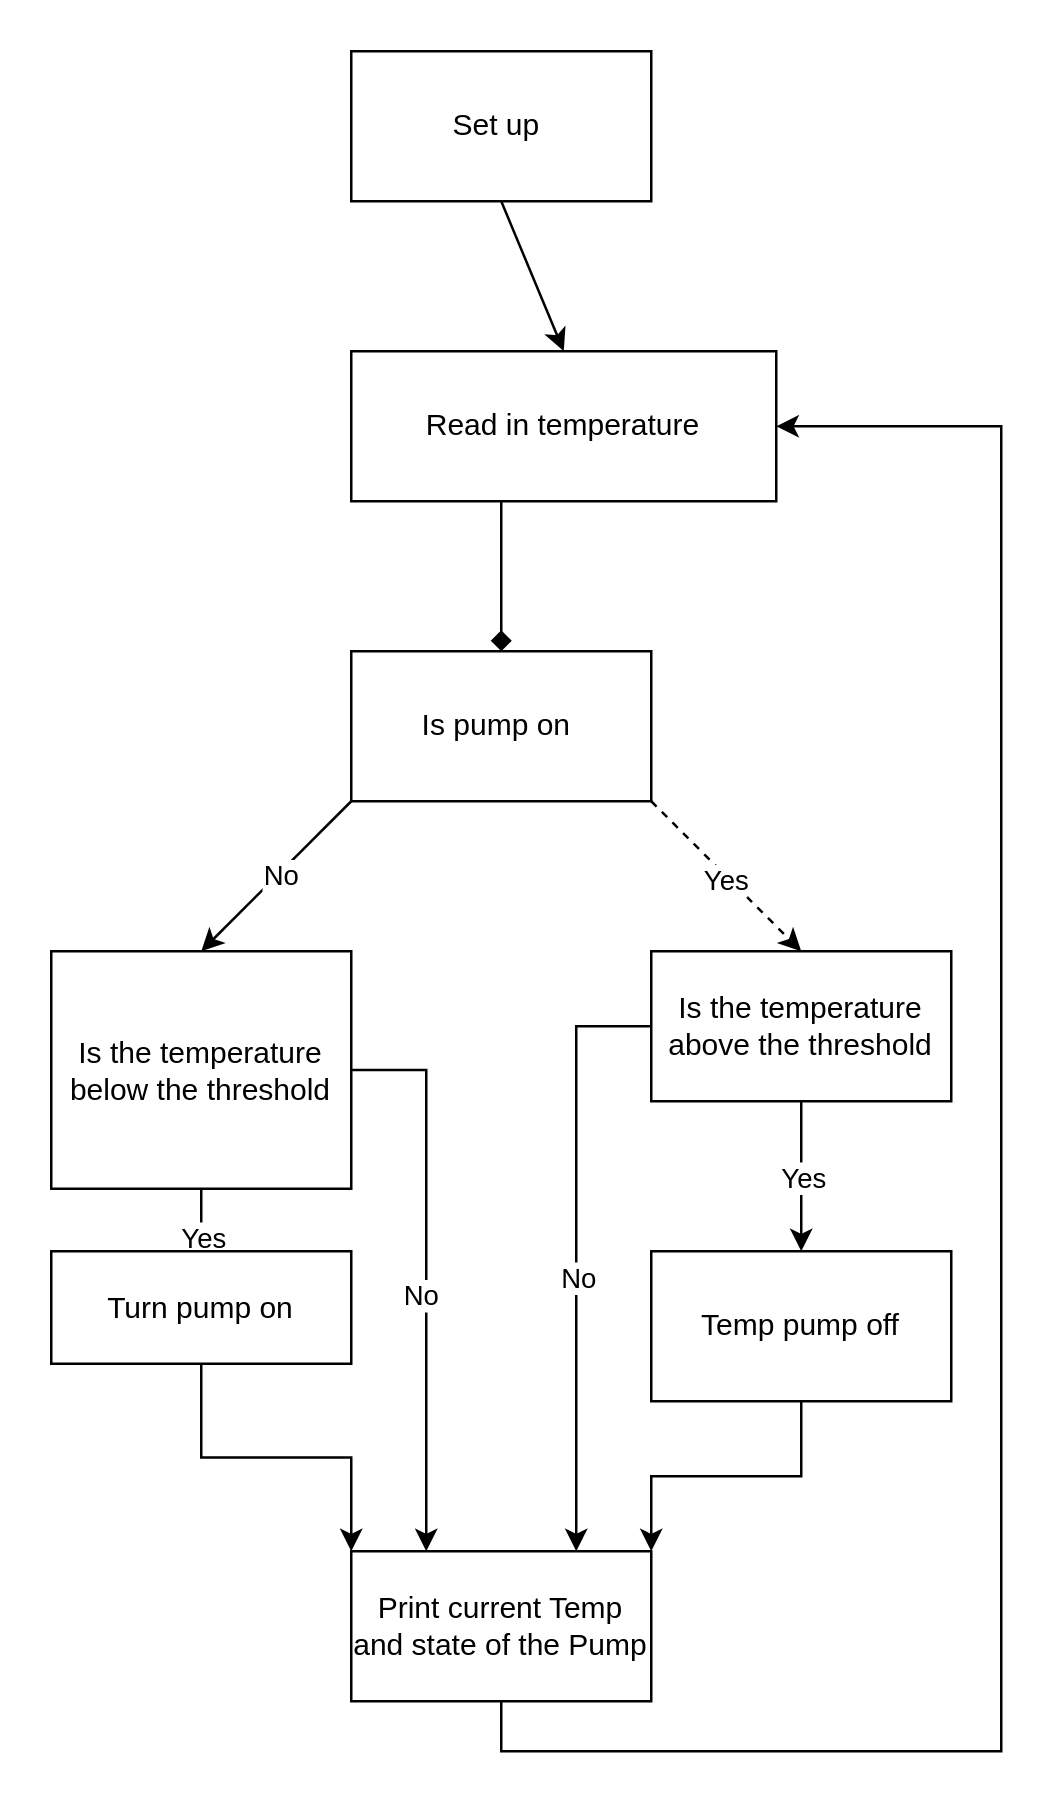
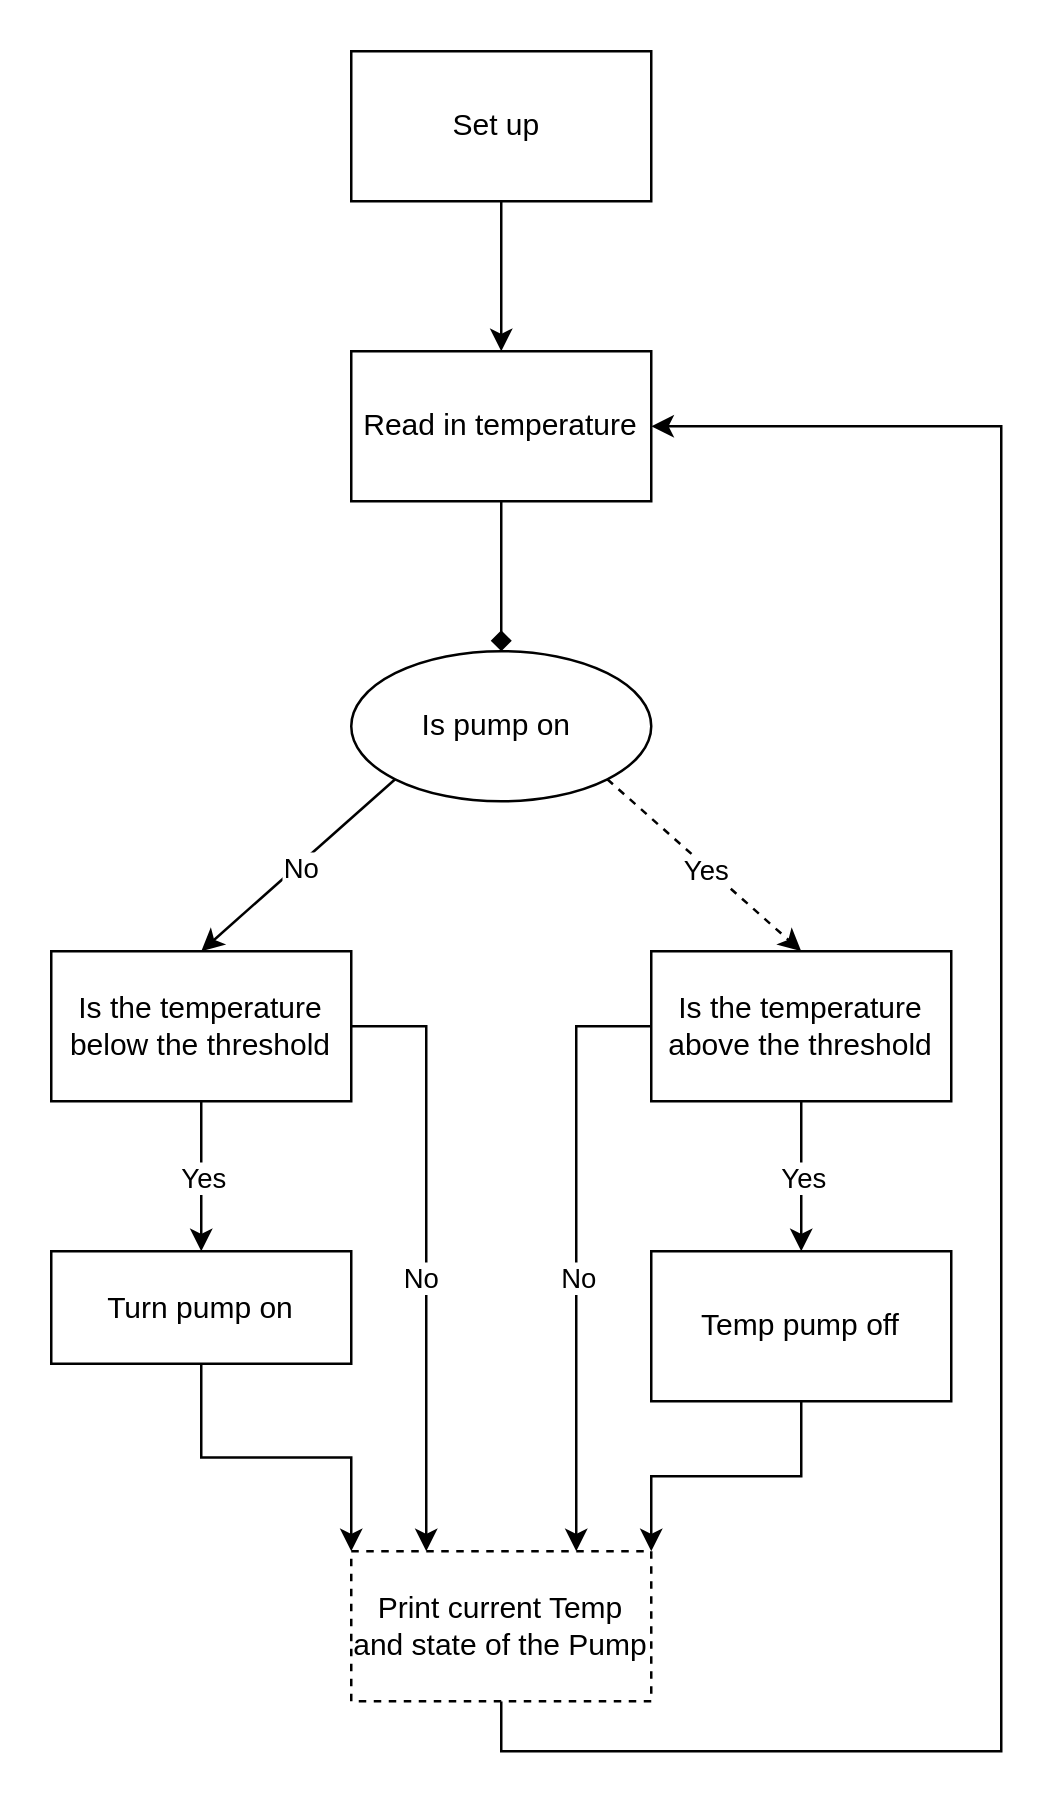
  <mxCell id="0" />
  <mxCell id="1" parent="0" />
  <mxCell id="2" value="Set up&amp;nbsp;" style="rounded=0;whiteSpace=wrap;html=1;" vertex="1" parent="1"><mxGeometry x="140" y="20" width="120" height="60" as="geometry" /></mxCell>
  <mxCell id="3" value="" style="edgeStyle=orthogonalEdgeStyle;rounded=0;orthogonalLoop=1;jettySize=auto;html=1;endArrow=diamond;" edge="1" parent="1" source="4" target="5"><mxGeometry relative="1" as="geometry"><Array as="points"><mxPoint x="200" y="230" /><mxPoint x="200" y="230" /></Array></mxGeometry></mxCell>
- <mxCell id="4" value="Read in temperature" style="rounded=0;whiteSpace=wrap;html=1;" vertex="1" parent="1"><mxGeometry x="140" y="140" width="170" height="60" as="geometry" /></mxCell>
- <mxCell id="5" value="Is pump on&amp;nbsp;" style="rounded=0;whiteSpace=wrap;html=1;" vertex="1" parent="1"><mxGeometry x="140" y="260" width="120" height="60" as="geometry" /></mxCell>
+ <mxCell id="4" value="Read in temperature" style="rounded=0;whiteSpace=wrap;html=1;" vertex="1" parent="1"><mxGeometry x="140" y="140" width="120" height="60" as="geometry" /></mxCell>
+ <mxCell id="5" value="Is pump on&amp;nbsp;" style="ellipse;whiteSpace=wrap;html=1;" vertex="1" parent="1"><mxGeometry x="140" y="260" width="120" height="60" as="geometry" /></mxCell>
  <mxCell id="6" style="edgeStyle=orthogonalEdgeStyle;rounded=0;orthogonalLoop=1;jettySize=auto;html=1;exitX=0.5;exitY=1;exitDx=0;exitDy=0;entryX=0.5;entryY=0;entryDx=0;entryDy=0;" edge="1" parent="1" source="10" target="17"><mxGeometry relative="1" as="geometry" /></mxCell>
  <mxCell id="7" value="Yes" style="edgeLabel;html=1;align=center;verticalAlign=middle;resizable=0;points=[];" vertex="1" connectable="0" parent="6"><mxGeometry x="-0.356" y="1" relative="1" as="geometry"><mxPoint x="-1" y="11" as="offset" /></mxGeometry></mxCell>
  <mxCell id="8" style="edgeStyle=orthogonalEdgeStyle;rounded=0;orthogonalLoop=1;jettySize=auto;html=1;exitX=1;exitY=0.5;exitDx=0;exitDy=0;entryX=0.25;entryY=0;entryDx=0;entryDy=0;" edge="1" parent="1" source="10" target="21"><mxGeometry relative="1" as="geometry" /></mxCell>
  <mxCell id="9" value="No" style="edgeLabel;html=1;align=center;verticalAlign=middle;resizable=0;points=[];" vertex="1" connectable="0" parent="8"><mxGeometry x="0.082" y="-3" relative="1" as="geometry"><mxPoint as="offset" /></mxGeometry></mxCell>
- <mxCell id="10" value="Is the temperature below the threshold" style="rounded=0;whiteSpace=wrap;html=1;" vertex="1" parent="1"><mxGeometry x="20" y="380" width="120" height="95" as="geometry" /></mxCell>
+ <mxCell id="10" value="Is the temperature below the threshold" style="rounded=0;whiteSpace=wrap;html=1;" vertex="1" parent="1"><mxGeometry x="20" y="380" width="120" height="60" as="geometry" /></mxCell>
  <mxCell id="11" style="edgeStyle=orthogonalEdgeStyle;rounded=0;orthogonalLoop=1;jettySize=auto;html=1;exitX=0.5;exitY=1;exitDx=0;exitDy=0;entryX=0.5;entryY=0;entryDx=0;entryDy=0;" edge="1" parent="1" source="15" target="19"><mxGeometry relative="1" as="geometry" /></mxCell>
  <mxCell id="12" value="Yes" style="edgeLabel;html=1;align=center;verticalAlign=middle;resizable=0;points=[];" vertex="1" connectable="0" parent="11"><mxGeometry x="0.089" y="1" relative="1" as="geometry"><mxPoint x="-1" y="-3" as="offset" /></mxGeometry></mxCell>
  <mxCell id="13" style="edgeStyle=orthogonalEdgeStyle;rounded=0;orthogonalLoop=1;jettySize=auto;html=1;exitX=0;exitY=0.5;exitDx=0;exitDy=0;entryX=0.75;entryY=0;entryDx=0;entryDy=0;" edge="1" parent="1" source="15" target="21"><mxGeometry relative="1" as="geometry" /></mxCell>
  <mxCell id="14" value="No" style="edgeLabel;html=1;align=center;verticalAlign=middle;resizable=0;points=[];" vertex="1" connectable="0" parent="13"><mxGeometry x="0.087" relative="1" as="geometry"><mxPoint as="offset" /></mxGeometry></mxCell>
  <mxCell id="15" value="Is the temperature above the threshold" style="rounded=0;whiteSpace=wrap;html=1;" vertex="1" parent="1"><mxGeometry x="260" y="380" width="120" height="60" as="geometry" /></mxCell>
  <mxCell id="16" style="edgeStyle=orthogonalEdgeStyle;rounded=0;orthogonalLoop=1;jettySize=auto;html=1;exitX=0.5;exitY=1;exitDx=0;exitDy=0;entryX=0;entryY=0;entryDx=0;entryDy=0;" edge="1" parent="1" source="17" target="21"><mxGeometry relative="1" as="geometry" /></mxCell>
  <mxCell id="17" value="Turn pump on" style="rounded=0;whiteSpace=wrap;html=1;" vertex="1" parent="1"><mxGeometry x="20" y="500" width="120" height="45" as="geometry" /></mxCell>
  <mxCell id="18" style="edgeStyle=orthogonalEdgeStyle;rounded=0;orthogonalLoop=1;jettySize=auto;html=1;exitX=0.5;exitY=1;exitDx=0;exitDy=0;entryX=1;entryY=0;entryDx=0;entryDy=0;" edge="1" parent="1" source="19" target="21"><mxGeometry relative="1" as="geometry" /></mxCell>
  <mxCell id="19" value="Temp pump off" style="rounded=0;whiteSpace=wrap;html=1;" vertex="1" parent="1"><mxGeometry x="260" y="500" width="120" height="60" as="geometry" /></mxCell>
  <mxCell id="20" style="edgeStyle=orthogonalEdgeStyle;rounded=0;orthogonalLoop=1;jettySize=auto;html=1;exitX=0.5;exitY=1;exitDx=0;exitDy=0;entryX=1;entryY=0.5;entryDx=0;entryDy=0;" edge="1" parent="1" source="21" target="4"><mxGeometry relative="1" as="geometry"><Array as="points"><mxPoint x="200" y="700" /><mxPoint x="400" y="700" /><mxPoint x="400" y="170" /></Array></mxGeometry></mxCell>
- <mxCell id="21" value="Print current Temp and state of the Pump" style="rounded=0;whiteSpace=wrap;html=1;" vertex="1" parent="1"><mxGeometry x="140" y="620" width="120" height="60" as="geometry" /></mxCell>
+ <mxCell id="21" value="Print current Temp and state of the Pump" style="rounded=0;whiteSpace=wrap;html=1;dashed=1;" vertex="1" parent="1"><mxGeometry x="140" y="620" width="120" height="60" as="geometry" /></mxCell>
  <mxCell id="22" value="" style="endArrow=classic;html=1;rounded=0;exitX=0.5;exitY=1;exitDx=0;exitDy=0;entryX=0.5;entryY=0;entryDx=0;entryDy=0;" edge="1" parent="1" source="2" target="4"><mxGeometry width="50" height="50" relative="1" as="geometry"><mxPoint x="180" y="420" as="sourcePoint" /><mxPoint x="230" y="370" as="targetPoint" /></mxGeometry></mxCell>
  <mxCell id="23" value="" style="endArrow=classic;html=1;rounded=0;exitX=1;exitY=1;exitDx=0;exitDy=0;entryX=0.5;entryY=0;entryDx=0;entryDy=0;dashed=1;" edge="1" parent="1" source="5" target="15"><mxGeometry width="50" height="50" relative="1" as="geometry"><mxPoint x="260" y="320" as="sourcePoint" /><mxPoint x="260" y="380" as="targetPoint" /></mxGeometry></mxCell>
  <mxCell id="24" value="Yes" style="edgeLabel;html=1;align=center;verticalAlign=middle;resizable=0;points=[];" vertex="1" connectable="0" parent="23"><mxGeometry x="0.024" y="-1" relative="1" as="geometry"><mxPoint as="offset" /></mxGeometry></mxCell>
  <mxCell id="25" value="" style="endArrow=classic;html=1;rounded=0;exitX=0;exitY=1;exitDx=0;exitDy=0;entryX=0.5;entryY=0;entryDx=0;entryDy=0;" edge="1" parent="1" source="5" target="10"><mxGeometry width="50" height="50" relative="1" as="geometry"><mxPoint x="140" y="320" as="sourcePoint" /><mxPoint x="140" y="380" as="targetPoint" /></mxGeometry></mxCell>
  <mxCell id="26" value="No" style="edgeLabel;html=1;align=center;verticalAlign=middle;resizable=0;points=[];" vertex="1" connectable="0" parent="25"><mxGeometry x="0.033" y="4" relative="1" as="geometry"><mxPoint y="-4" as="offset" /></mxGeometry></mxCell>
